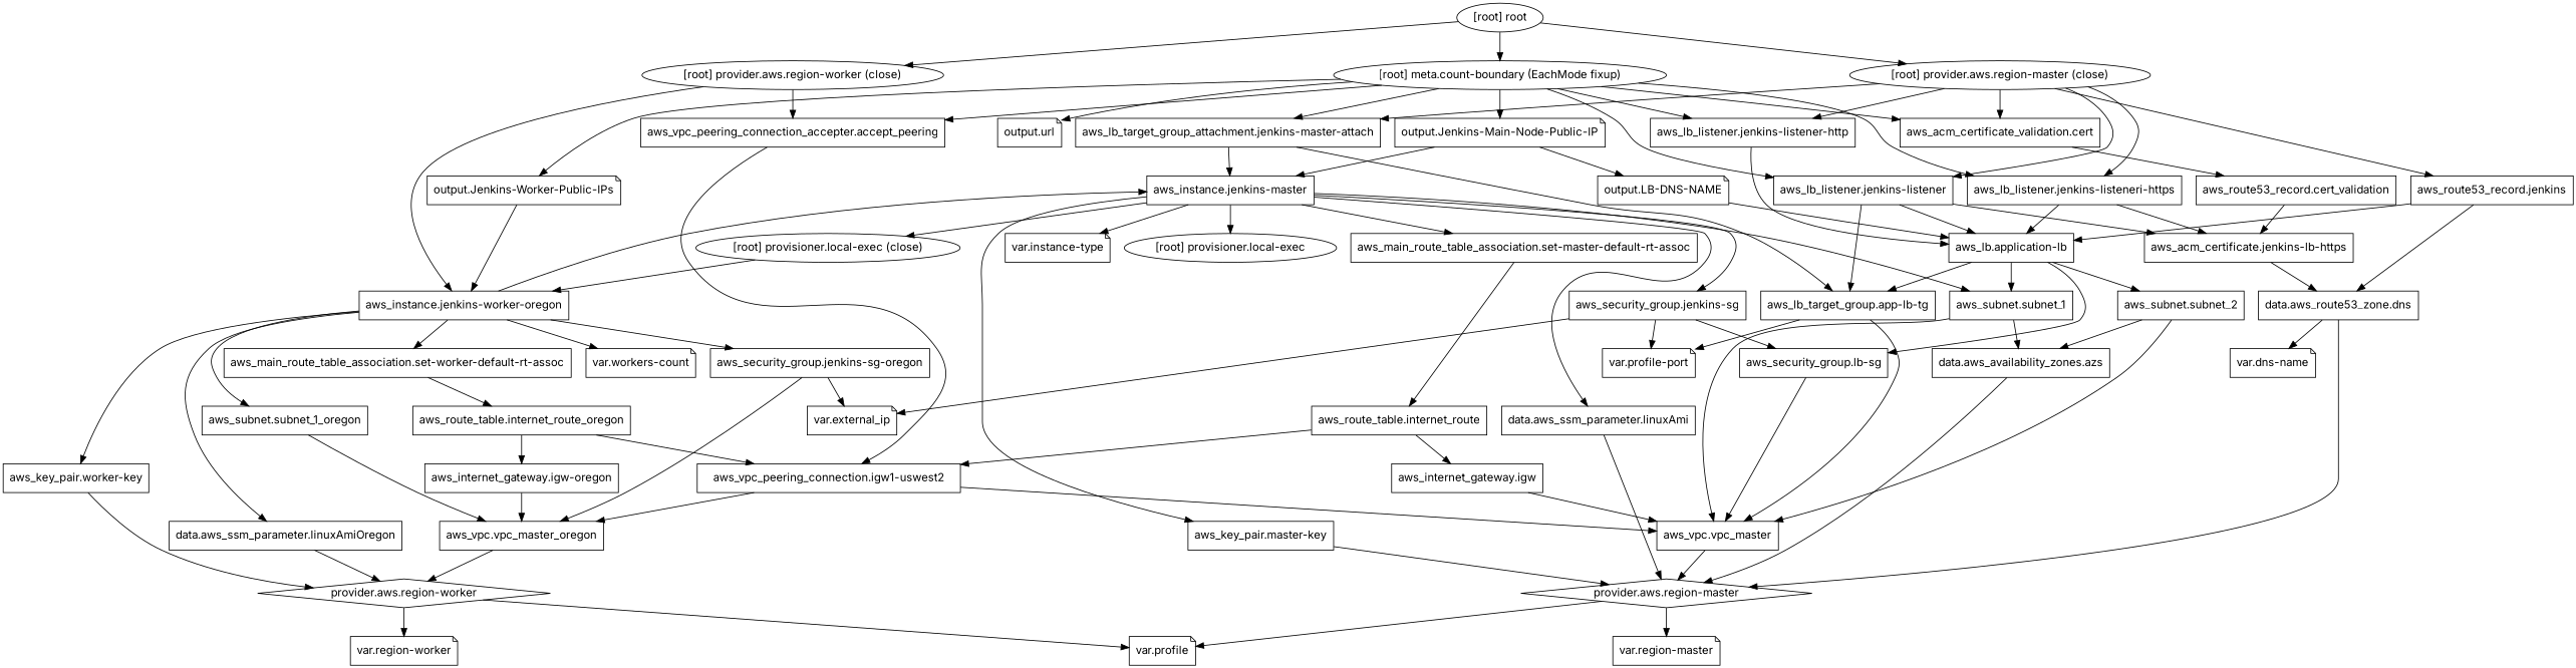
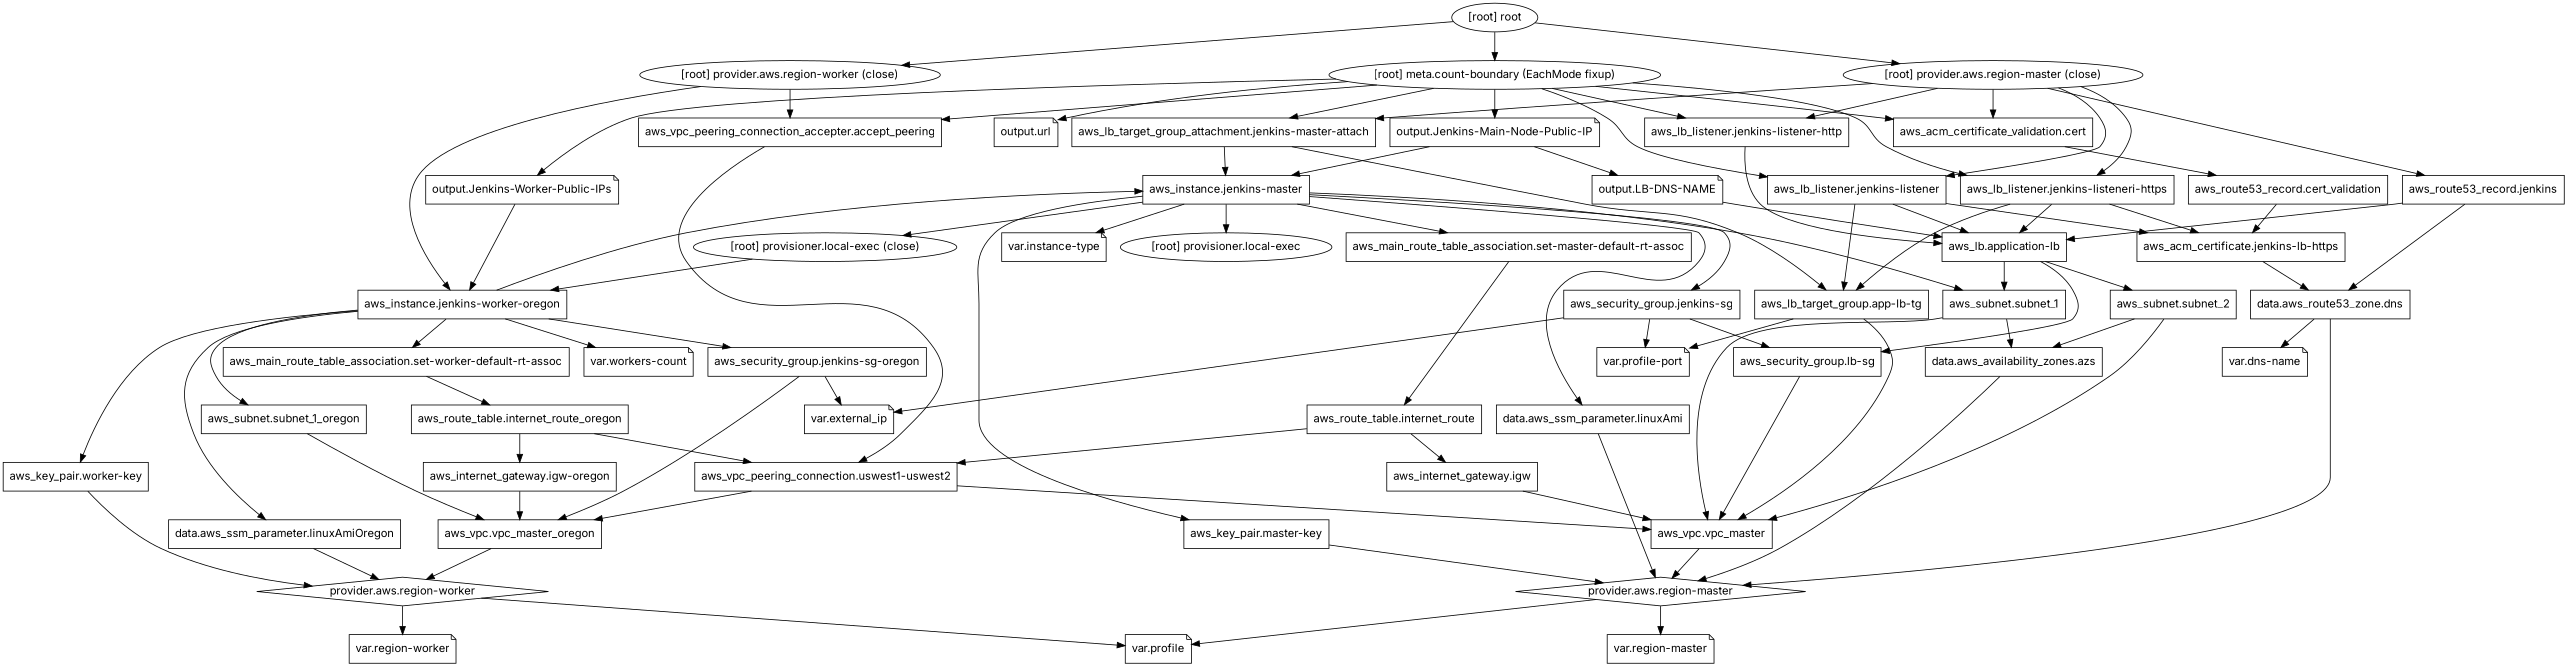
  digraph {
    compound=true
    fontname=Inter
    newrank=true
    node [fontname=Inter shape=box]
    edge [fontname=Inter]
    n1 [label="aws_acm_certificate.jenkins-lb-https"]
    n2 [label="data.aws_route53_zone.dns"]
    n3 [label="aws_acm_certificate_validation.cert"]
    n4 [label="aws_route53_record.cert_validation"]
    n5 [label="aws_instance.jenkins-master"]
    n6 [label="aws_key_pair.master-key"]
    n7 [label="aws_main_route_table_association.set-master-default-rt-assoc"]
    n8 [label="aws_security_group.jenkins-sg"]
    n9 [label="aws_subnet.subnet_1"]
    n10 [label="data.aws_ssm_parameter.linuxAmi"]
    n11 [label="var.instance-type" shape=note]
    "[root] provisioner.local-exec" [shape=""]
    n13 [label="aws_instance.jenkins-worker-oregon"]
    n14 [label="aws_key_pair.worker-key"]
    n15 [label="aws_main_route_table_association.set-worker-default-rt-assoc"]
    n16 [label="aws_security_group.jenkins-sg-oregon"]
    n17 [label="aws_subnet.subnet_1_oregon"]
    n18 [label="data.aws_ssm_parameter.linuxAmiOregon"]
    n19 [label="var.workers-count" shape=note]
    n20 [label="aws_internet_gateway.igw"]
    n21 [label="aws_vpc.vpc_master"]
    n22 [label="aws_internet_gateway.igw-oregon"]
    n23 [label="aws_vpc.vpc_master_oregon"]
    n24 [label="provider.aws.region-master" shape=diamond]
    n25 [label="provider.aws.region-worker" shape=diamond]
    n26 [label="aws_lb.application-lb"]
    n27 [label="aws_security_group.lb-sg"]
    n28 [label="aws_subnet.subnet_2"]
    n29 [label="aws_lb_listener.jenkins-listener"]
    n30 [label="aws_lb_target_group.app-lb-tg"]
    n31 [label="aws_lb_listener.jenkins-listener-http"]
    n32 [label="aws_lb_listener.jenkins-listeneri-https"]
    n33 [label="var.profile-port" shape=note]
    n34 [label="aws_lb_target_group_attachment.jenkins-master-attach"]
    n35 [label="aws_route_table.internet_route"]
    n36 [label="aws_route_table.internet_route_oregon"]
    n37 [label="aws_route53_record.jenkins"]
-   n38 [label="aws_vpc_peering_connection.igw1-uswest2"]
+   n38 [label="aws_vpc_peering_connection.uswest1-uswest2"]
    n39 [label="var.external_ip" shape=note]
    n40 [label="data.aws_availability_zones.azs"]
    n41 [label="aws_vpc_peering_connection_accepter.accept_peering"]
    n42 [label="var.dns-name" shape=note]
    n43 [label="output.Jenkins-Main-Node-Public-IP" shape=note]
    n44 [label="output.Jenkins-Worker-Public-IPs" shape=note]
    n45 [label="output.LB-DNS-NAME" shape=note]
    n46 [label="output.url" shape=note]
    n47 [label="var.profile" shape=note]
    n48 [label="var.region-master" shape=note]
    n49 [label="var.region-worker" shape=note]
    "[root] meta.count-boundary (EachMode fixup)" [shape=""]
    "[root] provider.aws.region-master (close)" [shape=""]
    "[root] provider.aws.region-worker (close)" [shape=""]
    "[root] provisioner.local-exec (close)" [shape=""]
    "[root] root" [shape=""]
    subgraph sub_1 {
      n1
      n2
      n3
      n4
      n5
      n6
      n7
      n8
      n9
      n10
      n11
      "[root] provisioner.local-exec"
      n13
      n14
      n15
      n16
      n17
      n18
      n19
      n20
      n21
      n22
      n23
      n24
      n25
      n26
      n27
      n28
      n29
      n30
      n31
      n32
      n33
      n34
      n35
      n36
      n37
      n38
      n39
      n40
      n41
      n42
      n43
      n44
      n45
      n46
      n47
      n48
      n49
      "[root] meta.count-boundary (EachMode fixup)"
      "[root] provider.aws.region-master (close)"
      "[root] provider.aws.region-worker (close)"
      "[root] provisioner.local-exec (close)"
      "[root] root"
    }
    n1 -> n2
    n2 -> n24
    n2 -> n42
    n3 -> n4
    n4 -> n1
    n5 -> n6
    n5 -> n7
    n5 -> n8
    n5 -> n9
    n5 -> n10
    n5 -> n11
    n5 -> "[root] provisioner.local-exec"
    n5 -> "[root] provisioner.local-exec (close)"
    n6 -> n24
    n7 -> n35
    n8 -> n27
    n8 -> n33
    n8 -> n39
    n9 -> n21
    n9 -> n40
    n10 -> n24
    n13 -> n5
    n13 -> n14
    n13 -> n15
    n13 -> n16
    n13 -> n17
    n13 -> n18
    n13 -> n19
    n14 -> n25
    n15 -> n36
    n16 -> n23
    n16 -> n39
    n17 -> n23
    n18 -> n25
    n20 -> n21
    n21 -> n24
    n22 -> n23
    n23 -> n25
    n24 -> n47
    n24 -> n48
    n25 -> n47
    n25 -> n49
    n26 -> n9
    n26 -> n27
    n26 -> n28
    n27 -> n21
    n28 -> n21
    n28 -> n40
    n29 -> n1
    n29 -> n26
    n29 -> n30
    n30 -> n21
    n30 -> n33
    n31 -> n26
    n32 -> n1
    n32 -> n26
-   n26 -> n30
+   n32 -> n30
    n34 -> n5
    n34 -> n30
    n35 -> n20
    n35 -> n38
    n36 -> n22
    n36 -> n38
    n37 -> n2
    n37 -> n26
    n38 -> n21
    n38 -> n23
    n40 -> n24
    n41 -> n38
    n43 -> n5
    n43 -> n45
    n44 -> n13
    n45 -> n26
    "[root] meta.count-boundary (EachMode fixup)" -> n3
    "[root] meta.count-boundary (EachMode fixup)" -> n29
    "[root] meta.count-boundary (EachMode fixup)" -> n31
    "[root] meta.count-boundary (EachMode fixup)" -> n32
    "[root] meta.count-boundary (EachMode fixup)" -> n34
    "[root] meta.count-boundary (EachMode fixup)" -> n41
    "[root] meta.count-boundary (EachMode fixup)" -> n43
    "[root] meta.count-boundary (EachMode fixup)" -> n44
    "[root] meta.count-boundary (EachMode fixup)" -> n46
    "[root] provider.aws.region-master (close)" -> n3
    "[root] provider.aws.region-master (close)" -> n29
    "[root] provider.aws.region-master (close)" -> n31
    "[root] provider.aws.region-master (close)" -> n32
    "[root] provider.aws.region-master (close)" -> n34
    "[root] provider.aws.region-master (close)" -> n37
    "[root] provider.aws.region-worker (close)" -> n13
    "[root] provider.aws.region-worker (close)" -> n41
    "[root] provisioner.local-exec (close)" -> n13
    "[root] root" -> "[root] meta.count-boundary (EachMode fixup)"
    "[root] root" -> "[root] provider.aws.region-master (close)"
    "[root] root" -> "[root] provider.aws.region-worker (close)"
  }
